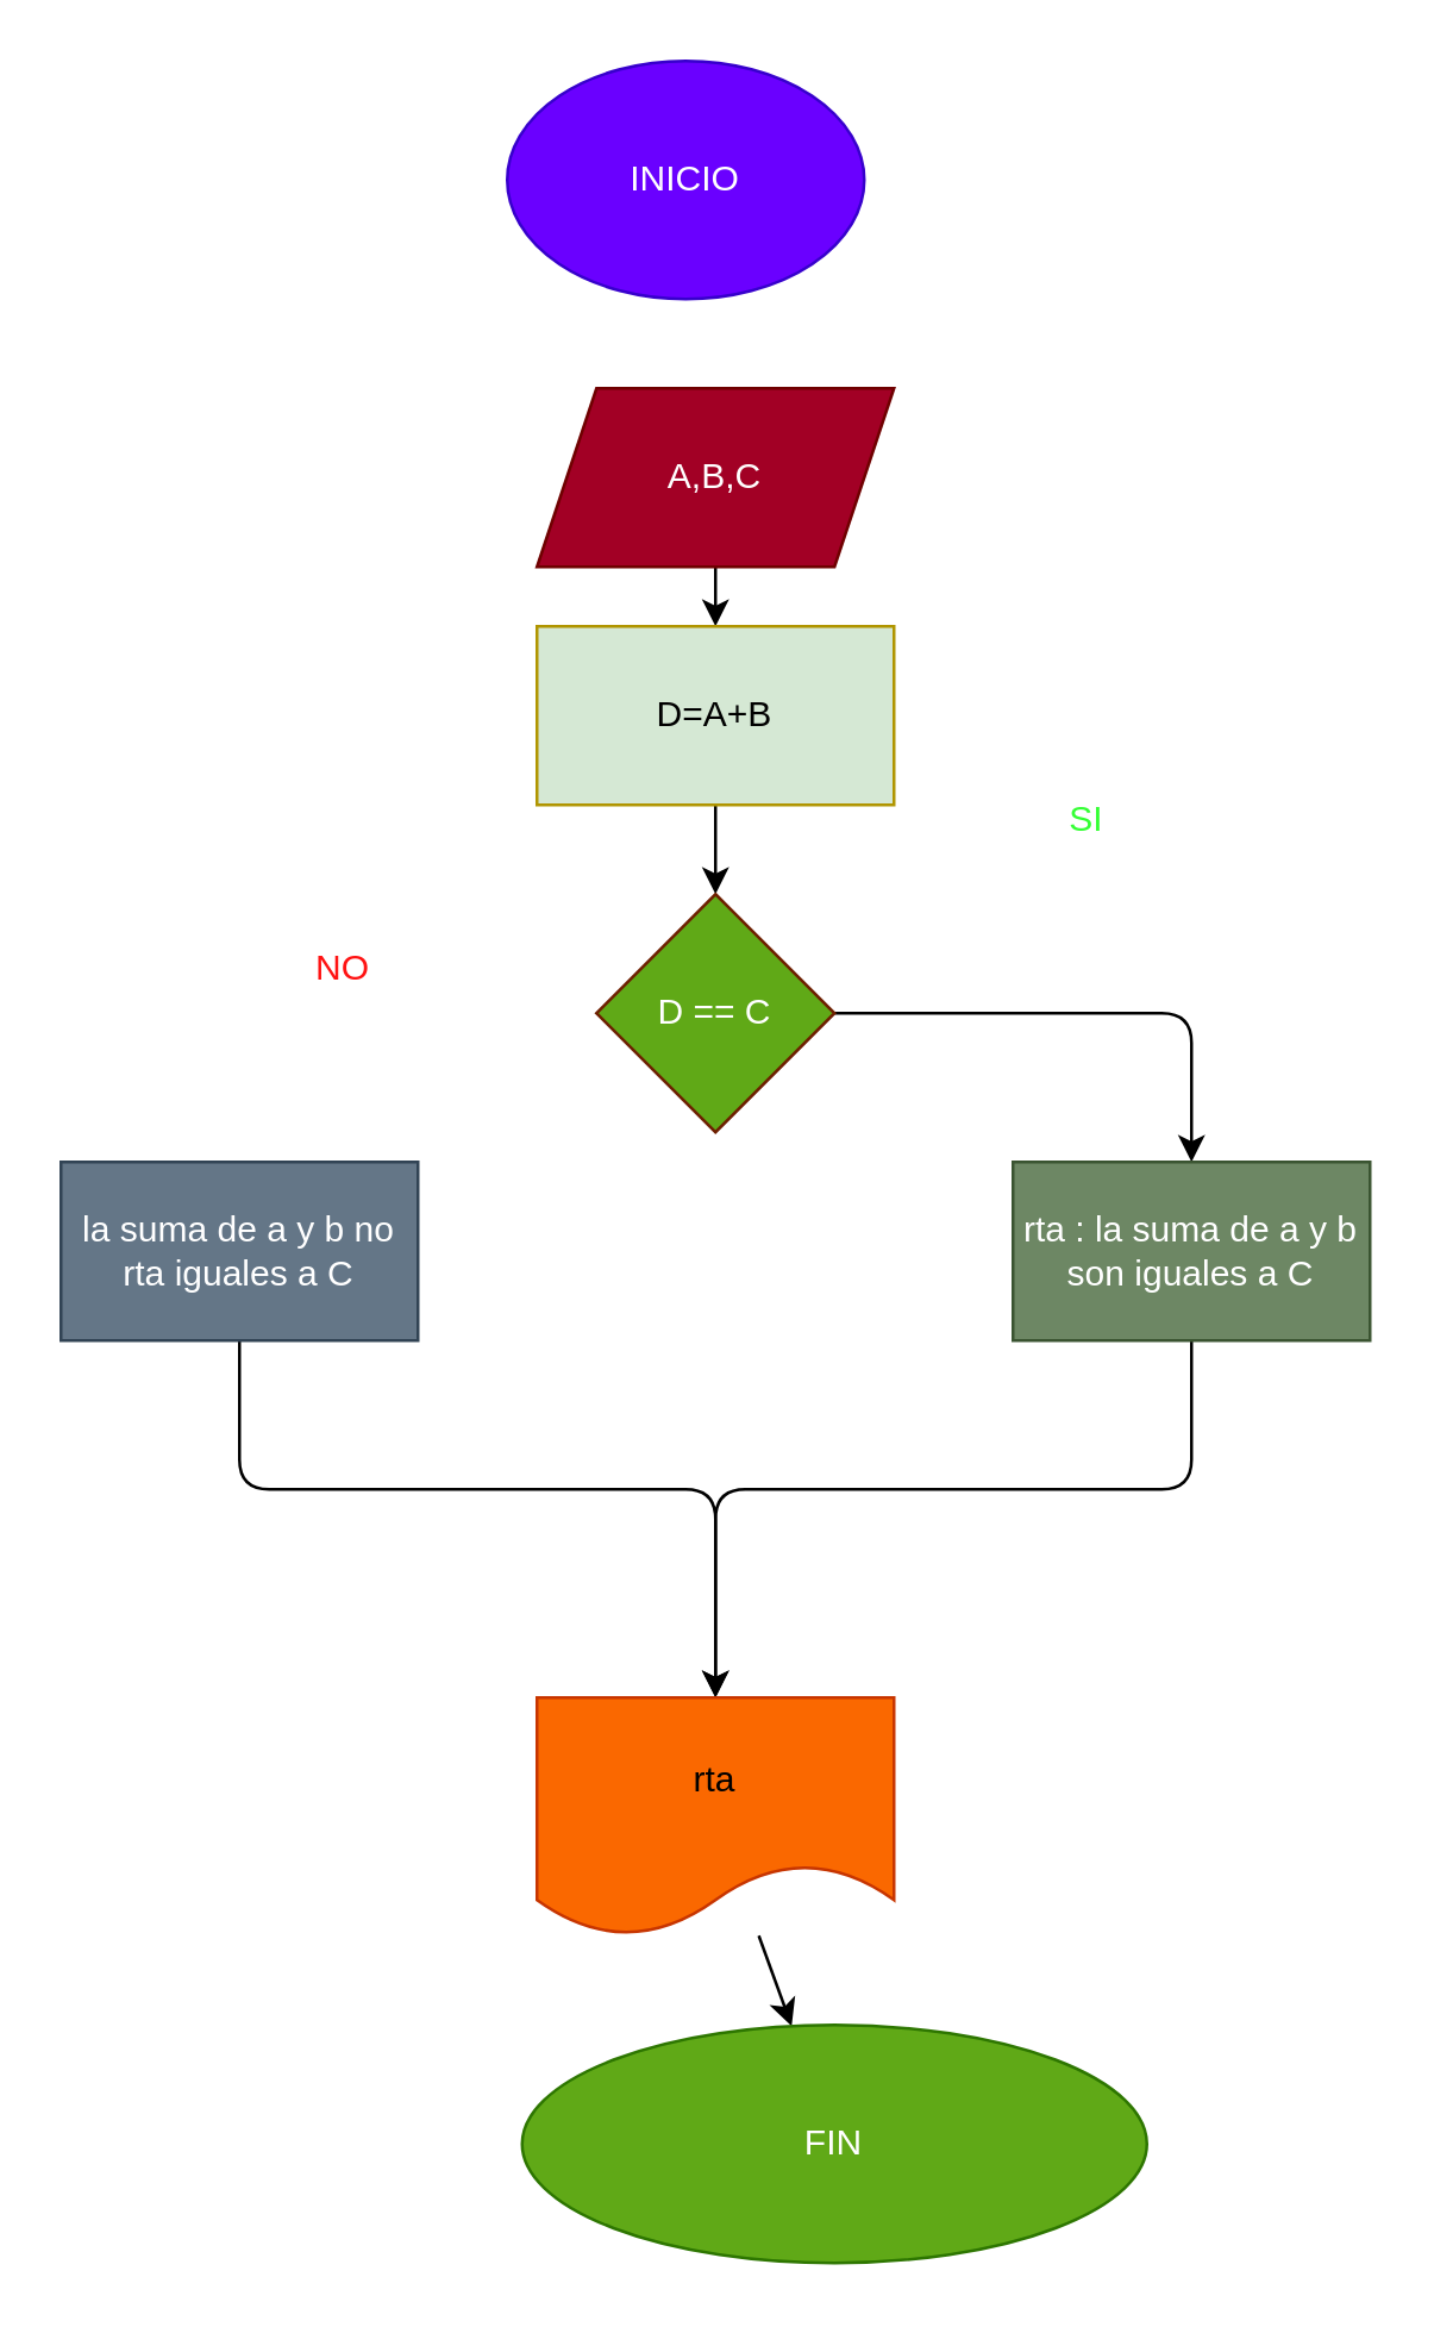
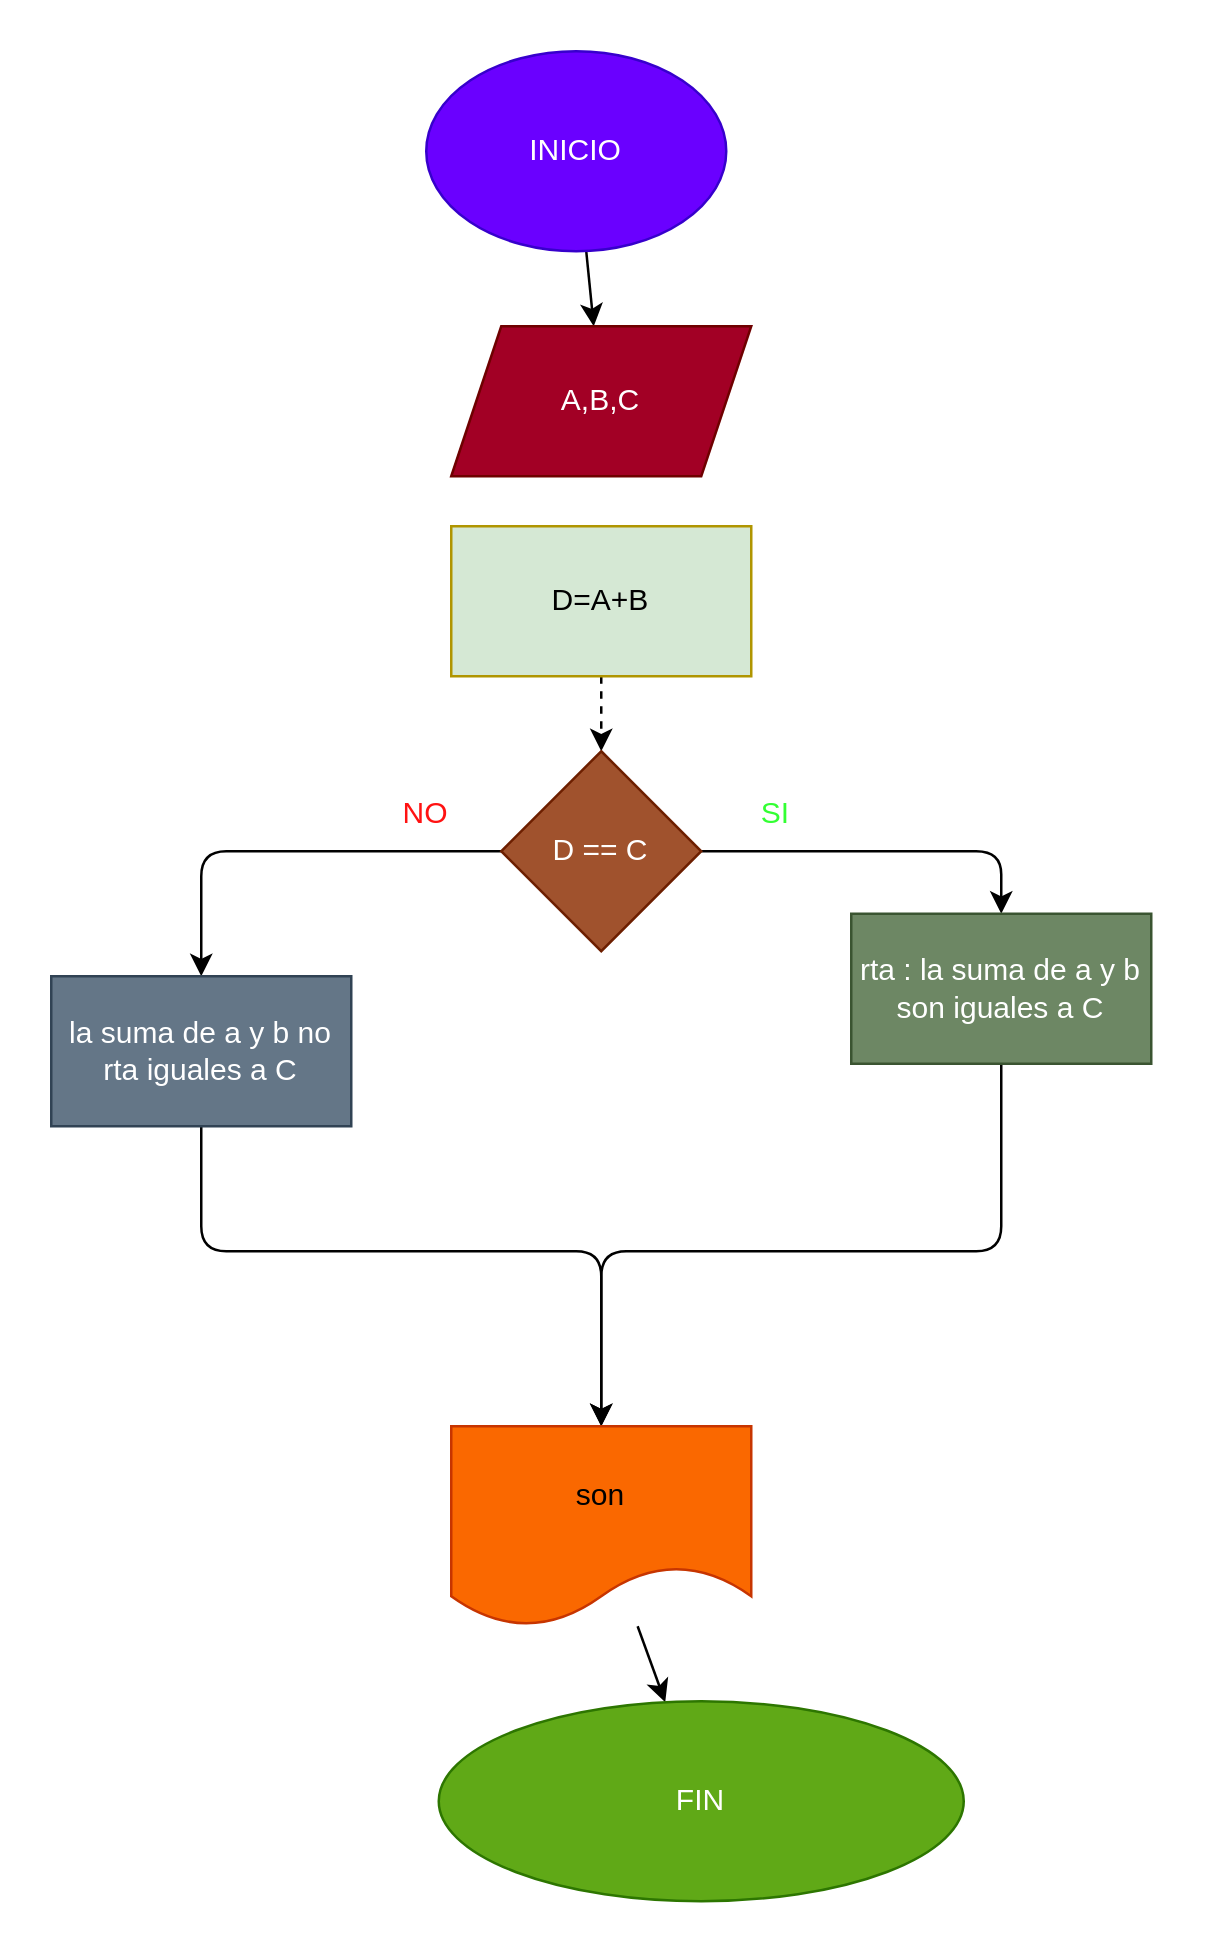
  <mxCell id="0" />
  <mxCell id="1" parent="0" />
+ <mxCell id="2" value="" style="edgeStyle=none;html=1;" edge="1" parent="1" source="3" target="5"><mxGeometry relative="1" as="geometry" /></mxCell>
  <mxCell id="3" value="INICIO" style="ellipse;whiteSpace=wrap;html=1;fillColor=#6a00ff;fontColor=#ffffff;strokeColor=#3700CC;" vertex="1" parent="1"><mxGeometry x="170" y="20" width="120" height="80" as="geometry" /></mxCell>
- <mxCell id="4" value="" style="edgeStyle=none;html=1;" edge="1" parent="1" source="5" target="7"><mxGeometry relative="1" as="geometry" /></mxCell>
  <mxCell id="5" value="A,B,C" style="shape=parallelogram;perimeter=parallelogramPerimeter;whiteSpace=wrap;html=1;fixedSize=1;fillColor=#a20025;fontColor=#ffffff;strokeColor=#6F0000;" vertex="1" parent="1"><mxGeometry x="180" y="130" width="120" height="60" as="geometry" /></mxCell>
- <mxCell id="6" value="" style="edgeStyle=none;html=1;" edge="1" parent="1" source="7" target="10"><mxGeometry relative="1" as="geometry" /></mxCell>
+ <mxCell id="6" value="" style="edgeStyle=none;html=1;dashed=1;" edge="1" parent="1" source="7" target="10"><mxGeometry relative="1" as="geometry" /></mxCell>
  <mxCell id="7" value="D=A+B" style="whiteSpace=wrap;html=1;fillColor=#d5e8d4;fontColor=#000000;strokeColor=#B09500;" vertex="1" parent="1"><mxGeometry x="180" y="210" width="120" height="60" as="geometry" /></mxCell>
  <mxCell id="8" value="" style="edgeStyle=none;html=1;" edge="1" parent="1" source="10" target="12"><mxGeometry relative="1" as="geometry"><Array as="points"><mxPoint x="400" y="340" /></Array></mxGeometry></mxCell>
- <mxCell id="10" value="D == C" style="rhombus;whiteSpace=wrap;html=1;fillColor=#60a917;fontColor=#ffffff;strokeColor=#6D1F00;" vertex="1" parent="1"><mxGeometry x="200" y="300" width="80" height="80" as="geometry" /></mxCell>
+ <mxCell id="9" value="" style="edgeStyle=none;html=1;" edge="1" parent="1" source="10" target="14"><mxGeometry relative="1" as="geometry"><Array as="points"><mxPoint x="80" y="340" /></Array></mxGeometry></mxCell>
+ <mxCell id="10" value="D == C" style="rhombus;whiteSpace=wrap;html=1;fillColor=#a0522d;fontColor=#ffffff;strokeColor=#6D1F00;" vertex="1" parent="1"><mxGeometry x="200" y="300" width="80" height="80" as="geometry" /></mxCell>
  <mxCell id="11" style="edgeStyle=none;html=1;exitX=0.5;exitY=1;exitDx=0;exitDy=0;entryX=0.5;entryY=0;entryDx=0;entryDy=0;" edge="1" parent="1" source="12" target="16"><mxGeometry relative="1" as="geometry"><Array as="points"><mxPoint x="400" y="500" /><mxPoint x="240" y="500" /></Array></mxGeometry></mxCell>
- <mxCell id="12" value="rta : la suma de a y b son iguales a C" style="whiteSpace=wrap;html=1;fillColor=#6d8764;fontColor=#ffffff;strokeColor=#3A5431;" vertex="1" parent="1"><mxGeometry x="340" y="390" width="120" height="60" as="geometry" /></mxCell>
+ <mxCell id="12" value="rta : la suma de a y b son iguales a C" style="whiteSpace=wrap;html=1;fillColor=#6d8764;fontColor=#ffffff;strokeColor=#3A5431;" vertex="1" parent="1"><mxGeometry x="340" y="365" width="120" height="60" as="geometry" /></mxCell>
  <mxCell id="13" style="edgeStyle=none;html=1;exitX=0.5;exitY=1;exitDx=0;exitDy=0;entryX=0.5;entryY=0;entryDx=0;entryDy=0;" edge="1" parent="1" source="14" target="16"><mxGeometry relative="1" as="geometry"><Array as="points"><mxPoint x="80" y="500" /><mxPoint x="240" y="500" /></Array></mxGeometry></mxCell>
  <mxCell id="14" value="la suma de a y b no rta iguales a C" style="whiteSpace=wrap;html=1;fillColor=#647687;fontColor=#ffffff;strokeColor=#314354;" vertex="1" parent="1"><mxGeometry x="20" y="390" width="120" height="60" as="geometry" /></mxCell>
  <mxCell id="15" value="" style="edgeStyle=none;html=1;" edge="1" parent="1" source="16" target="17"><mxGeometry relative="1" as="geometry" /></mxCell>
- <mxCell id="16" value="rta" style="shape=document;whiteSpace=wrap;html=1;boundedLbl=1;fillColor=#fa6800;fontColor=#000000;strokeColor=#C73500;" vertex="1" parent="1"><mxGeometry x="180" y="570" width="120" height="80" as="geometry" /></mxCell>
+ <mxCell id="16" value="son" style="shape=document;whiteSpace=wrap;html=1;boundedLbl=1;fillColor=#fa6800;fontColor=#000000;strokeColor=#C73500;" vertex="1" parent="1"><mxGeometry x="180" y="570" width="120" height="80" as="geometry" /></mxCell>
  <mxCell id="17" value="FIN" style="ellipse;whiteSpace=wrap;html=1;fillColor=#60a917;fontColor=#ffffff;strokeColor=#2D7600;" vertex="1" parent="1"><mxGeometry x="175" y="680" width="210" height="80" as="geometry" /></mxCell>
- <mxCell id="18" value="&lt;font color=&quot;#ff1212&quot;&gt;NO&lt;/font&gt;" style="text;html=1;strokeColor=none;fillColor=none;align=center;verticalAlign=middle;whiteSpace=wrap;rounded=0;" vertex="1" parent="1"><mxGeometry x="85" y="310" width="60" height="30" as="geometry" /></mxCell>
- <mxCell id="19" value="&lt;font color=&quot;#33ff33&quot;&gt;SI&lt;/font&gt;" style="text;html=1;strokeColor=none;fillColor=none;align=center;verticalAlign=middle;whiteSpace=wrap;rounded=0;" vertex="1" parent="1"><mxGeometry x="335" y="260" width="60" height="30" as="geometry" /></mxCell>
+ <mxCell id="18" value="&lt;font color=&quot;#ff1212&quot;&gt;NO&lt;/font&gt;" style="text;html=1;strokeColor=none;fillColor=none;align=center;verticalAlign=middle;whiteSpace=wrap;rounded=0;" vertex="1" parent="1"><mxGeometry x="140" y="310" width="60" height="30" as="geometry" /></mxCell>
+ <mxCell id="19" value="&lt;font color=&quot;#33ff33&quot;&gt;SI&lt;/font&gt;" style="text;html=1;strokeColor=none;fillColor=none;align=center;verticalAlign=middle;whiteSpace=wrap;rounded=0;" vertex="1" parent="1"><mxGeometry x="280" y="310" width="60" height="30" as="geometry" /></mxCell>
